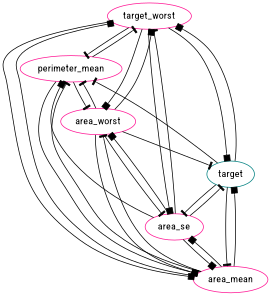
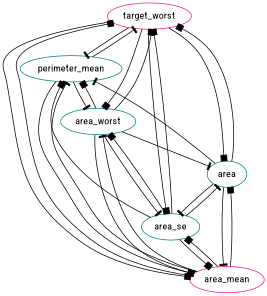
  strict digraph {
    fontname="Roboto Condensed"
    node [color=deeppink fontname="Roboto Condensed"]
    edge [arrowhead=box fontname="Roboto Condensed" origin=learned]
    n1 [label=target_worst]
-   perimeter_mean
+   perimeter_mean [color=teal]
    area_mean
-   area_worst
-   area_se
-   target [color=teal]
+   area_worst [color=teal]
+   area_se [color=teal]
+   target [color=teal label=area]
    n1 -> perimeter_mean [arrowhead=tee weight="8.535336603156574e-06"]
    n1 -> area_mean [weight=0.5060168698580678]
    n1 -> area_worst [weight=18.92586003972744]
    n1 -> area_se [weight="1.9721708903409403e-05"]
    n1 -> target [weight="-4.262088319514784e-09"]
    perimeter_mean -> n1 [arrowhead=tee weight=1.0254202455864847]
    perimeter_mean -> area_mean [weight=5.125886057665533]
    perimeter_mean -> area_worst [arrowhead=tee weight=-21.852348502937428]
    area_mean -> n1 [weight="4.561065115426104e-05"]
    area_mean -> perimeter_mean [arrowhead=tee weight="2.545747970249594e-06"]
    area_mean -> area_worst [arrowhead=tee weight=1.32150647435044]
    area_mean -> area_se [weight="3.999535351031872e-06"]
    area_mean -> target [weight="-3.1491275983461106e-09"]
    area_worst -> n1 [weight="5.90951463841417e-09"]
-   area_worst -> perimeter_mean [arrowhead=tee weight="1.266267516301566e-07"]
+   area_worst -> perimeter_mean [weight="1.266267516301566e-07"]
    area_worst -> area_mean [weight="5.520993479598471e-05"]
    area_worst -> area_se [arrowhead=tee weight="4.3787805922320864e-07"]
    area_worst -> target [arrowhead=tee weight="1.3191140057143957e-09"]
-   area_se -> n1 [arrowhead=tee weight=0.05337721319118968]
+   area_se -> n1 [weight=0.05337721319118968]
    area_se -> perimeter_mean [weight=1.2056785542888862]
    area_se -> area_mean [weight=3.1762531874506417]
    area_se -> area_worst [weight=0.3609697958355516]
    area_se -> target [arrowhead=tee weight="7.093832889862433e-07"]
    target -> n1 [weight=23.18337753247177]
    target -> perimeter_mean [arrowhead=tee weight=11.138530740116385]
    target -> area_mean [arrowhead=tee weight=57.60407433095196]
    target -> area_se [arrowhead=tee weight=3.5076587692269343]
  }
